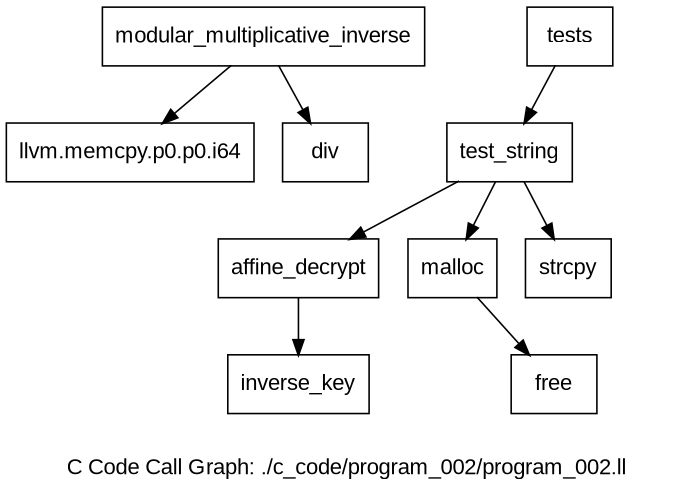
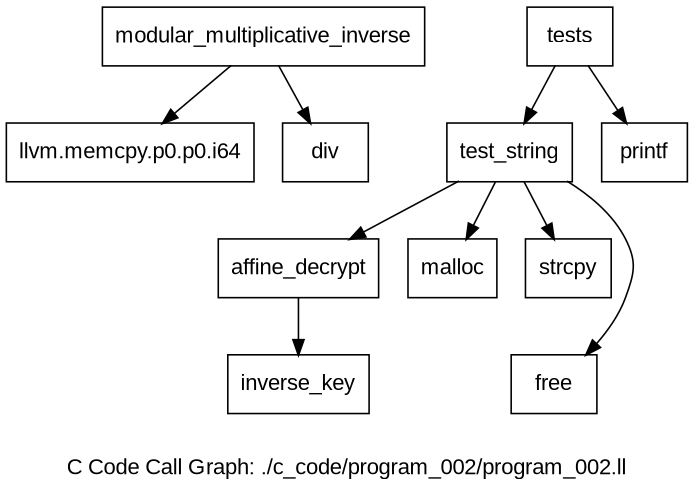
  digraph {
    fontname="Liberation Sans"
    label="C Code Call Graph: ./c_code/program_002/program_002.ll"
    node [fontname="Liberation Sans" shape=record]
    edge [fontname="Liberation Sans"]
    n1 [label="{modular_multiplicative_inverse}"]
    n2 [label="{llvm.memcpy.p0.p0.i64}"]
    n3 [label="{div}"]
    n4 [label="{inverse_key}"]
    n5 [label="{affine_decrypt}"]
    n6 [label="{test_string}"]
    n7 [label="{malloc}"]
    n8 [label="{strcpy}"]
    n9 [label="{free}"]
    n10 [label="{tests}"]
+   n11 [label="{printf}"]
    n1 -> n2
    n1 -> n3
    n5 -> n4
    n6 -> n5
    n6 -> n7
    n6 -> n8
-   n7 -> n9
+   n6 -> n9
    n10 -> n6
+   n10 -> n11
  }
